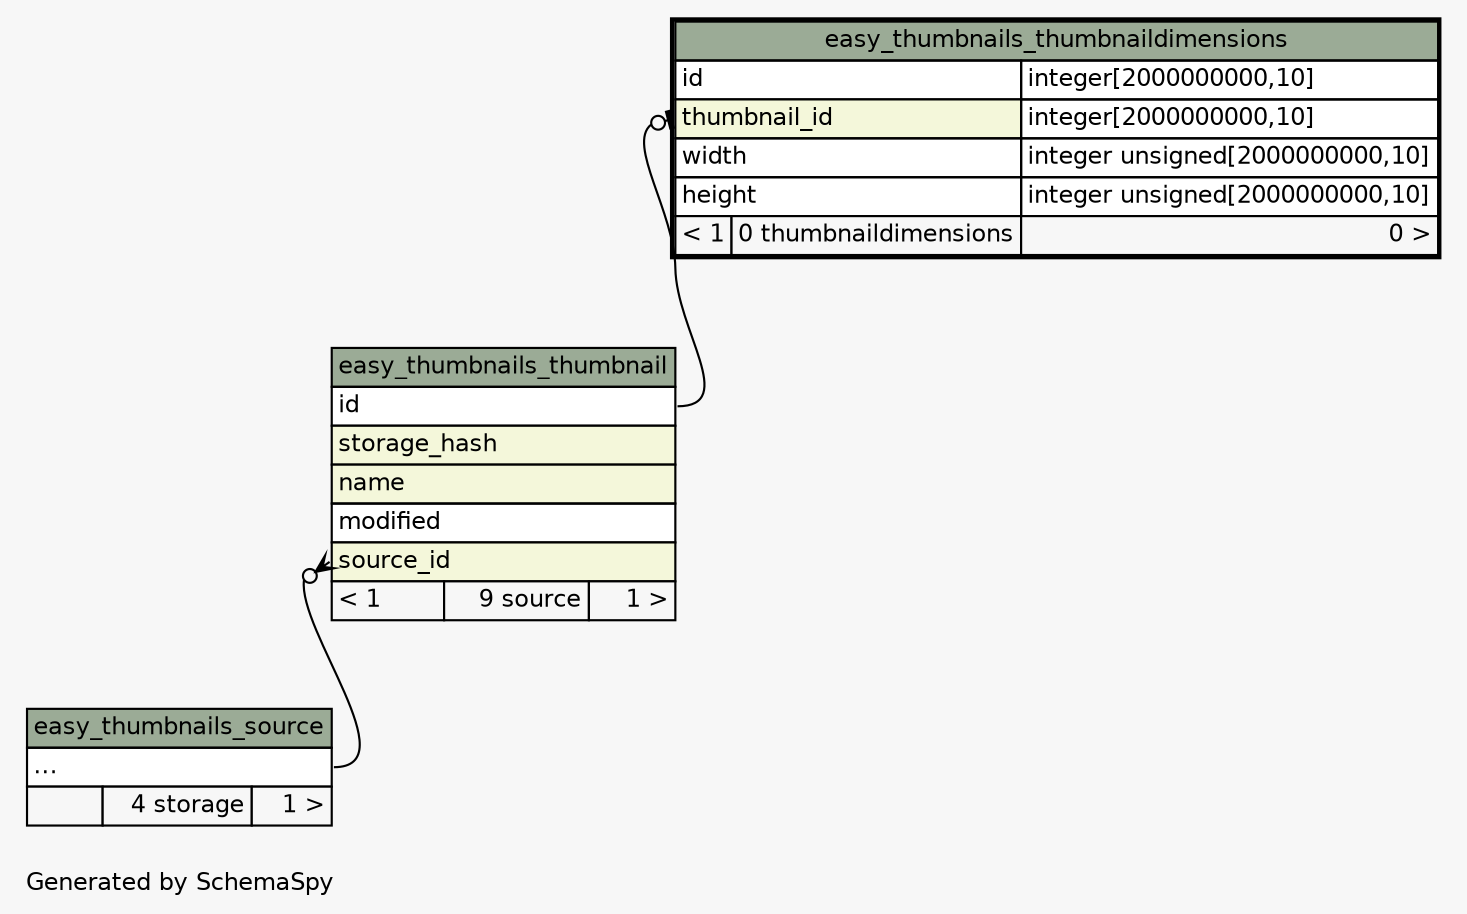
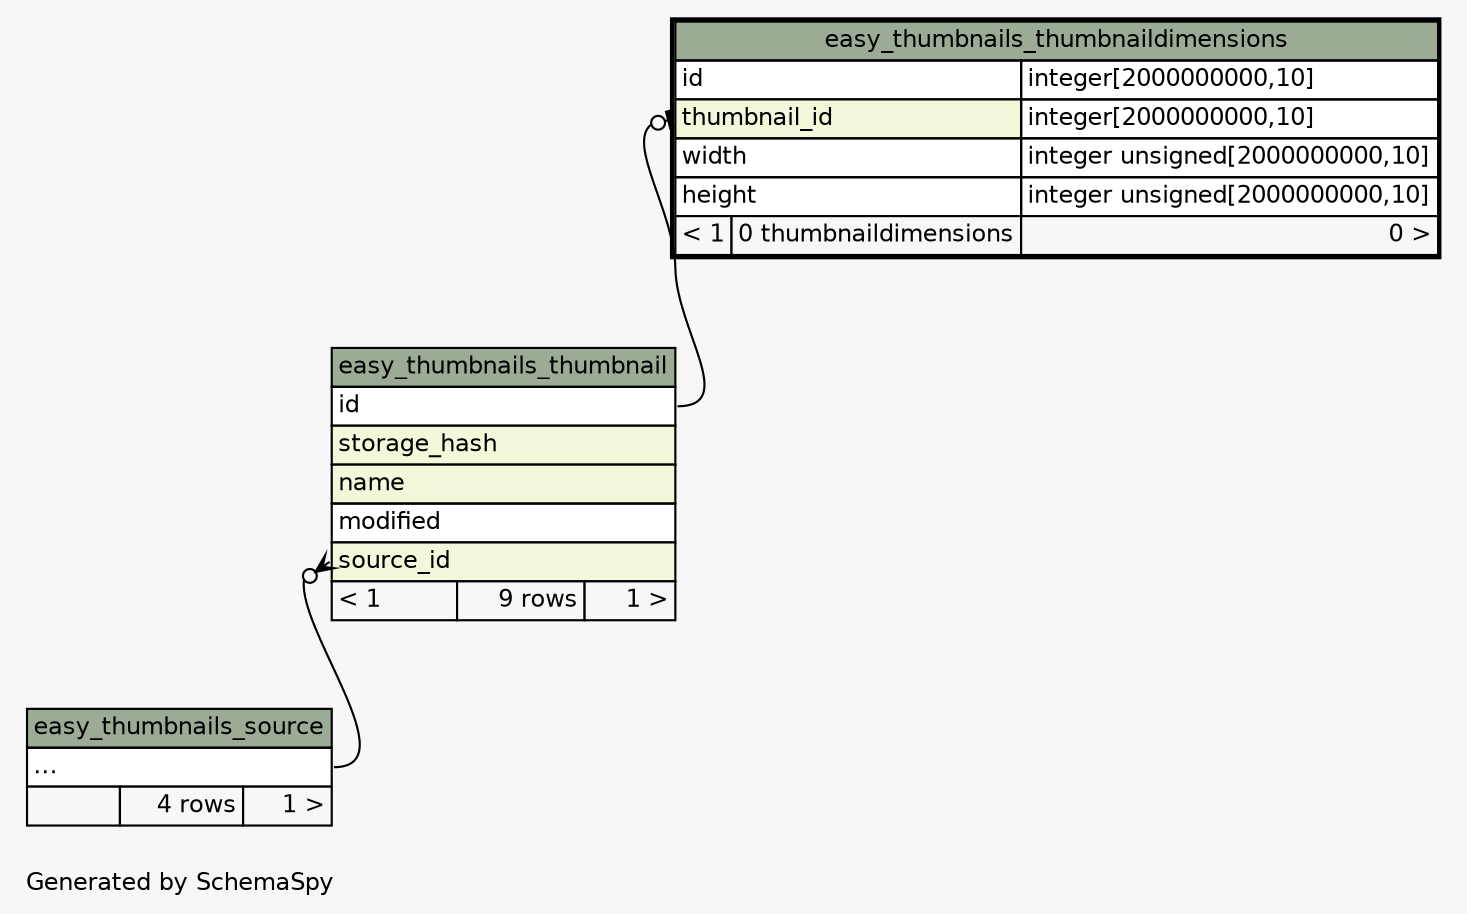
  digraph {
    bgcolor="#f7f7f7"
    fontname=Helvetica
    fontsize=11
    label="\nGenerated by SchemaSpy"
    labeljust=l
    nodesep=0.18
    rankdir=TB
    ranksep=0.46
    node [fontname=Helvetica fontsize=11 shape=plaintext]
    edge [arrowhead=none arrowsize=0.8 dir=back]
-   n1 [label=<     <TABLE BORDER="0" CELLBORDER="1" CELLSPACING="0" BGCOLOR="#ffffff">       <TR><TD COLSPAN="3" BGCOLOR="#9bab96" ALIGN="CENTER">easy_thumbnails_thumbnail</TD></TR>       <TR><TD PORT="id" COLSPAN="3" ALIGN="LEFT">id</TD></TR>       <TR><TD PORT="storage_hash" COLSPAN="3" BGCOLOR="#f4f7da" ALIGN="LEFT">storage_hash</TD></TR>       <TR><TD PORT="name" COLSPAN="3" BGCOLOR="#f4f7da" ALIGN="LEFT">name</TD></TR>       <TR><TD PORT="modified" COLSPAN="3" ALIGN="LEFT">modified</TD></TR>       <TR><TD PORT="source_id" COLSPAN="3" BGCOLOR="#f4f7da" ALIGN="LEFT">source_id</TD></TR>       <TR><TD ALIGN="LEFT" BGCOLOR="#f7f7f7">&lt; 1</TD><TD ALIGN="RIGHT" BGCOLOR="#f7f7f7">9 source</TD><TD ALIGN="RIGHT" BGCOLOR="#f7f7f7">1 &gt;</TD></TR>     </TABLE>>]
-   n2 [label=<     <TABLE BORDER="0" CELLBORDER="1" CELLSPACING="0" BGCOLOR="#ffffff">       <TR><TD COLSPAN="3" BGCOLOR="#9bab96" ALIGN="CENTER">easy_thumbnails_source</TD></TR>       <TR><TD PORT="elipses" COLSPAN="3" ALIGN="LEFT">...</TD></TR>       <TR><TD ALIGN="LEFT" BGCOLOR="#f7f7f7">  </TD><TD ALIGN="RIGHT" BGCOLOR="#f7f7f7">4 storage</TD><TD ALIGN="RIGHT" BGCOLOR="#f7f7f7">1 &gt;</TD></TR>     </TABLE>>]
+   n1 [label=<     <TABLE BORDER="0" CELLBORDER="1" CELLSPACING="0" BGCOLOR="#ffffff">       <TR><TD COLSPAN="3" BGCOLOR="#9bab96" ALIGN="CENTER">easy_thumbnails_thumbnail</TD></TR>       <TR><TD PORT="id" COLSPAN="3" ALIGN="LEFT">id</TD></TR>       <TR><TD PORT="storage_hash" COLSPAN="3" BGCOLOR="#f4f7da" ALIGN="LEFT">storage_hash</TD></TR>       <TR><TD PORT="name" COLSPAN="3" BGCOLOR="#f4f7da" ALIGN="LEFT">name</TD></TR>       <TR><TD PORT="modified" COLSPAN="3" ALIGN="LEFT">modified</TD></TR>       <TR><TD PORT="source_id" COLSPAN="3" BGCOLOR="#f4f7da" ALIGN="LEFT">source_id</TD></TR>       <TR><TD ALIGN="LEFT" BGCOLOR="#f7f7f7">&lt; 1</TD><TD ALIGN="RIGHT" BGCOLOR="#f7f7f7">9 rows</TD><TD ALIGN="RIGHT" BGCOLOR="#f7f7f7">1 &gt;</TD></TR>     </TABLE>>]
+   n2 [label=<     <TABLE BORDER="0" CELLBORDER="1" CELLSPACING="0" BGCOLOR="#ffffff">       <TR><TD COLSPAN="3" BGCOLOR="#9bab96" ALIGN="CENTER">easy_thumbnails_source</TD></TR>       <TR><TD PORT="elipses" COLSPAN="3" ALIGN="LEFT">...</TD></TR>       <TR><TD ALIGN="LEFT" BGCOLOR="#f7f7f7">  </TD><TD ALIGN="RIGHT" BGCOLOR="#f7f7f7">4 rows</TD><TD ALIGN="RIGHT" BGCOLOR="#f7f7f7">1 &gt;</TD></TR>     </TABLE>>]
    n3 [label=<     <TABLE BORDER="2" CELLBORDER="1" CELLSPACING="0" BGCOLOR="#ffffff">       <TR><TD COLSPAN="3" BGCOLOR="#9bab96" ALIGN="CENTER">easy_thumbnails_thumbnaildimensions</TD></TR>       <TR><TD PORT="id" COLSPAN="2" ALIGN="LEFT">id</TD><TD PORT="id.type" ALIGN="LEFT">integer[2000000000,10]</TD></TR>       <TR><TD PORT="thumbnail_id" COLSPAN="2" BGCOLOR="#f4f7da" ALIGN="LEFT">thumbnail_id</TD><TD PORT="thumbnail_id.type" ALIGN="LEFT">integer[2000000000,10]</TD></TR>       <TR><TD PORT="width" COLSPAN="2" ALIGN="LEFT">width</TD><TD PORT="width.type" ALIGN="LEFT">integer unsigned[2000000000,10]</TD></TR>       <TR><TD PORT="height" COLSPAN="2" ALIGN="LEFT">height</TD><TD PORT="height.type" ALIGN="LEFT">integer unsigned[2000000000,10]</TD></TR>       <TR><TD ALIGN="LEFT" BGCOLOR="#f7f7f7">&lt; 1</TD><TD ALIGN="RIGHT" BGCOLOR="#f7f7f7">0 thumbnaildimensions</TD><TD ALIGN="RIGHT" BGCOLOR="#f7f7f7">0 &gt;</TD></TR>     </TABLE>>]
    n1 -> n2 [arrowtail=crowodot headport="elipses:e" tailport="source_id:w"]
    n3 -> n1 [arrowtail=teeodot headport="id:e" tailport="thumbnail_id:w"]
  }
